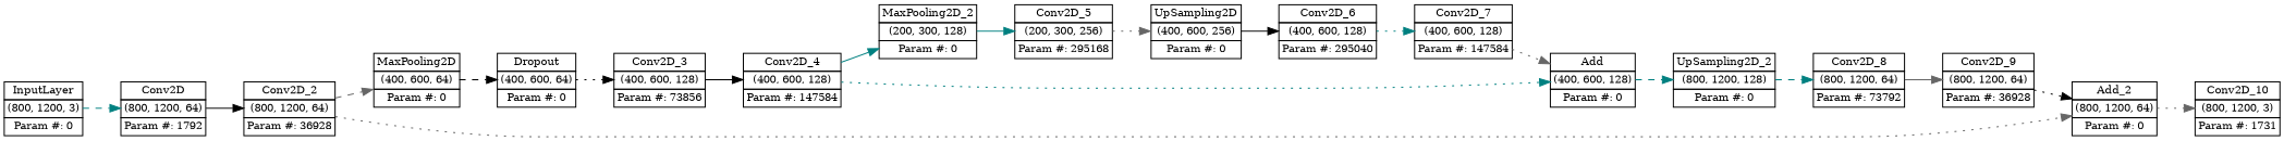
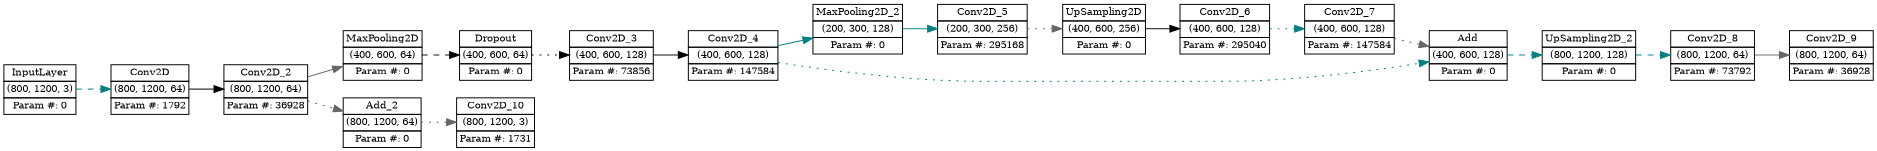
  digraph {
    rankdir=LR
    node [fontsize=10 shape=plain]
    edge [color=teal fontsize=10 style=dotted]
    n1 [height=0.1 label=<         <TABLE BORDER="0" CELLBORDER="1" CELLSPACING="0" CELLPADDING="2">         <TR><TD>InputLayer</TD></TR>         <TR><TD>(800, 1200, 3)</TD></TR>         <TR><TD>Param #: 0</TD></TR>         </TABLE>> width=0.1]
    n2 [height=0.1 label=<         <TABLE BORDER="0" CELLBORDER="1" CELLSPACING="0" CELLPADDING="2">         <TR><TD>Conv2D</TD></TR>         <TR><TD>(800, 1200, 64)</TD></TR>         <TR><TD>Param #: 1792</TD></TR>         </TABLE>> width=0.1]
    n3 [height=0.1 label=<         <TABLE BORDER="0" CELLBORDER="1" CELLSPACING="0" CELLPADDING="2">         <TR><TD>Conv2D_2</TD></TR>         <TR><TD>(800, 1200, 64)</TD></TR>         <TR><TD>Param #: 36928</TD></TR>         </TABLE>> width=0.1]
    n4 [height=0.1 label=<         <TABLE BORDER="0" CELLBORDER="1" CELLSPACING="0" CELLPADDING="2">         <TR><TD>MaxPooling2D</TD></TR>         <TR><TD>(400, 600, 64)</TD></TR>         <TR><TD>Param #: 0</TD></TR>         </TABLE>> width=0.1]
    n5 [height=0.1 label=<         <TABLE BORDER="0" CELLBORDER="1" CELLSPACING="0" CELLPADDING="2">         <TR><TD>Add_2</TD></TR>         <TR><TD>(800, 1200, 64)</TD></TR>         <TR><TD>Param #: 0</TD></TR>         </TABLE>> width=0.1]
    n6 [height=0.1 label=<         <TABLE BORDER="0" CELLBORDER="1" CELLSPACING="0" CELLPADDING="2">         <TR><TD>Dropout</TD></TR>         <TR><TD>(400, 600, 64)</TD></TR>         <TR><TD>Param #: 0</TD></TR>         </TABLE>> width=0.1]
    n7 [height=0.1 label=<         <TABLE BORDER="0" CELLBORDER="1" CELLSPACING="0" CELLPADDING="2">         <TR><TD>Conv2D_10</TD></TR>         <TR><TD>(800, 1200, 3)</TD></TR>         <TR><TD>Param #: 1731</TD></TR>         </TABLE>> width=0.1]
    n8 [height=0.1 label=<         <TABLE BORDER="0" CELLBORDER="1" CELLSPACING="0" CELLPADDING="2">         <TR><TD>Conv2D_3</TD></TR>         <TR><TD>(400, 600, 128)</TD></TR>         <TR><TD>Param #: 73856</TD></TR>         </TABLE>> width=0.1]
    n9 [height=0.1 label=<         <TABLE BORDER="0" CELLBORDER="1" CELLSPACING="0" CELLPADDING="2">         <TR><TD>Conv2D_4</TD></TR>         <TR><TD>(400, 600, 128)</TD></TR>         <TR><TD>Param #: 147584</TD></TR>         </TABLE>> width=0.1]
    n10 [height=0.1 label=<         <TABLE BORDER="0" CELLBORDER="1" CELLSPACING="0" CELLPADDING="2">         <TR><TD>MaxPooling2D_2</TD></TR>         <TR><TD>(200, 300, 128)</TD></TR>         <TR><TD>Param #: 0</TD></TR>         </TABLE>> width=0.1]
    n11 [height=0.1 label=<         <TABLE BORDER="0" CELLBORDER="1" CELLSPACING="0" CELLPADDING="2">         <TR><TD>Add</TD></TR>         <TR><TD>(400, 600, 128)</TD></TR>         <TR><TD>Param #: 0</TD></TR>         </TABLE>> width=0.1]
    n12 [height=0.1 label=<         <TABLE BORDER="0" CELLBORDER="1" CELLSPACING="0" CELLPADDING="2">         <TR><TD>Conv2D_5</TD></TR>         <TR><TD>(200, 300, 256)</TD></TR>         <TR><TD>Param #: 295168</TD></TR>         </TABLE>> width=0.1]
    n13 [height=0.1 label=<         <TABLE BORDER="0" CELLBORDER="1" CELLSPACING="0" CELLPADDING="2">         <TR><TD>UpSampling2D_2</TD></TR>         <TR><TD>(800, 1200, 128)</TD></TR>         <TR><TD>Param #: 0</TD></TR>         </TABLE>> width=0.1]
    n14 [height=0.1 label=<         <TABLE BORDER="0" CELLBORDER="1" CELLSPACING="0" CELLPADDING="2">         <TR><TD>UpSampling2D</TD></TR>         <TR><TD>(400, 600, 256)</TD></TR>         <TR><TD>Param #: 0</TD></TR>         </TABLE>> width=0.1]
    n15 [height=0.1 label=<         <TABLE BORDER="0" CELLBORDER="1" CELLSPACING="0" CELLPADDING="2">         <TR><TD>Conv2D_6</TD></TR>         <TR><TD>(400, 600, 128)</TD></TR>         <TR><TD>Param #: 295040</TD></TR>         </TABLE>> width=0.1]
    n16 [height=0.1 label=<         <TABLE BORDER="0" CELLBORDER="1" CELLSPACING="0" CELLPADDING="2">         <TR><TD>Conv2D_7</TD></TR>         <TR><TD>(400, 600, 128)</TD></TR>         <TR><TD>Param #: 147584</TD></TR>         </TABLE>> width=0.1]
    n17 [height=0.1 label=<         <TABLE BORDER="0" CELLBORDER="1" CELLSPACING="0" CELLPADDING="2">         <TR><TD>Conv2D_8</TD></TR>         <TR><TD>(800, 1200, 64)</TD></TR>         <TR><TD>Param #: 73792</TD></TR>         </TABLE>> width=0.1]
    n18 [height=0.1 label=<         <TABLE BORDER="0" CELLBORDER="1" CELLSPACING="0" CELLPADDING="2">         <TR><TD>Conv2D_9</TD></TR>         <TR><TD>(800, 1200, 64)</TD></TR>         <TR><TD>Param #: 36928</TD></TR>         </TABLE>> width=0.1]
    n1 -> n2 [style=dashed]
    n2 -> n3 [color=black style=solid]
-   n3 -> n4 [color=gray40 style=dashed]
+   n3 -> n4 [color=gray40 style=solid]
    n3 -> n5 [color=gray40]
    n4 -> n6 [color=black style=dashed]
    n5 -> n7 [color=gray40]
    n6 -> n8 [color=black]
    n8 -> n9 [color=black style=solid]
    n9 -> n10 [style=solid]
    n9 -> n11
    n10 -> n12 [style=solid]
    n11 -> n13 [style=dashed]
    n12 -> n14 [color=gray40]
    n13 -> n17 [style=dashed]
    n14 -> n15 [color=black style=solid]
    n15 -> n16
    n16 -> n11 [color=gray40]
    n17 -> n18 [color=gray40 style=solid]
-   n18 -> n5 [color=black]
  }
